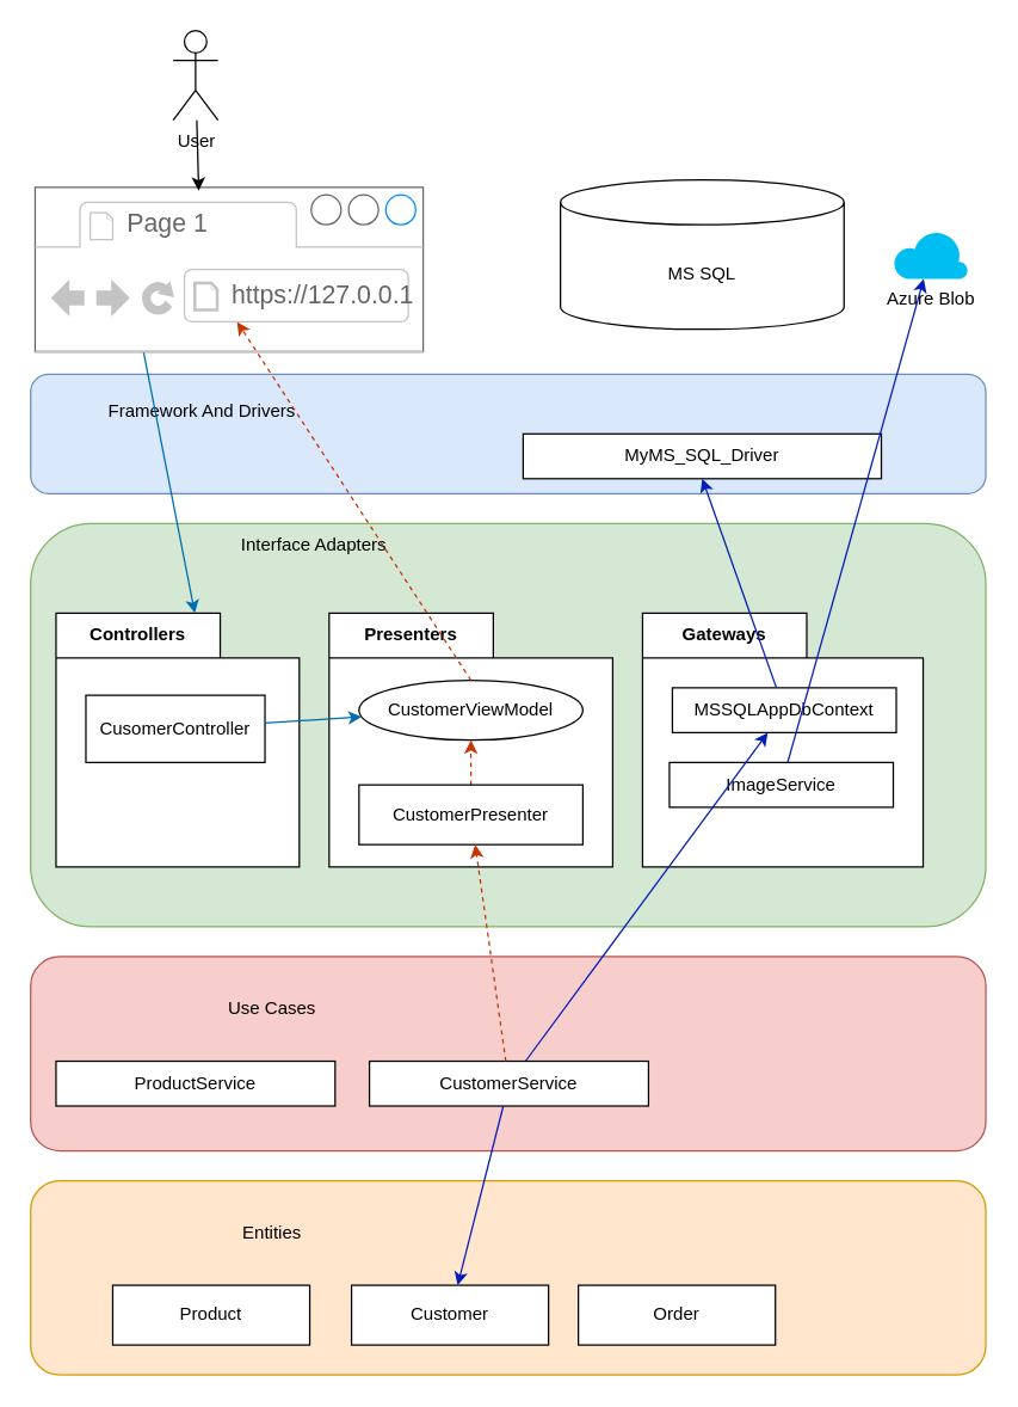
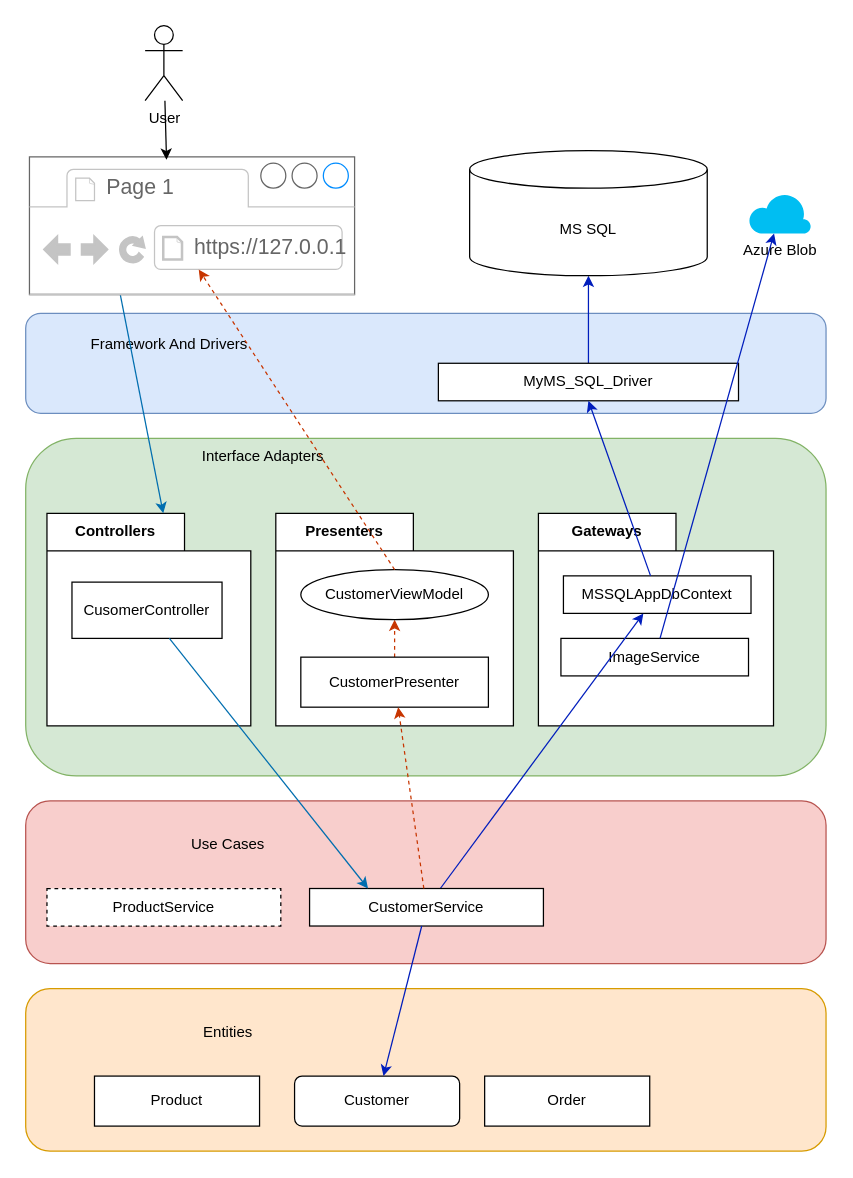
  <mxCell id="0" />
  <mxCell id="1" parent="0" />
  <mxCell id="2" value="" style="rounded=1;whiteSpace=wrap;html=1;fillColor=#d5e8d4;strokeColor=#82b366;" vertex="1" parent="1"><mxGeometry x="20" y="350" width="640" height="270" as="geometry" /></mxCell>
  <mxCell id="3" value="Controllers" style="shape=folder;fontStyle=1;tabWidth=110;tabHeight=30;tabPosition=left;html=1;boundedLbl=1;labelInHeader=1;container=1;collapsible=0;recursiveResize=0;whiteSpace=wrap;" vertex="1" parent="1"><mxGeometry x="37" y="410" width="163" height="170" as="geometry" /></mxCell>
  <mxCell id="4" value="CusomerController" style="rounded=0;whiteSpace=wrap;html=1;" vertex="1" parent="3"><mxGeometry x="20" y="55" width="120" height="45" as="geometry" /></mxCell>
  <mxCell id="5" value="Presenters" style="shape=folder;fontStyle=1;tabWidth=110;tabHeight=30;tabPosition=left;html=1;boundedLbl=1;labelInHeader=1;container=1;collapsible=0;recursiveResize=0;whiteSpace=wrap;" vertex="1" parent="1"><mxGeometry x="220" y="410" width="190" height="170" as="geometry" /></mxCell>
  <mxCell id="6" style="rounded=0;orthogonalLoop=1;jettySize=auto;html=1;fillColor=#fa6800;strokeColor=#C73500;dashed=1;" edge="1" parent="5" source="7" target="8"><mxGeometry relative="1" as="geometry" /></mxCell>
  <mxCell id="7" value="CustomerPresenter" style="html=1;whiteSpace=wrap;" vertex="1" parent="5"><mxGeometry width="150" height="40" relative="1" as="geometry"><mxPoint x="20" y="115" as="offset" /></mxGeometry></mxCell>
  <mxCell id="8" value="CustomerViewModel" style="ellipse;whiteSpace=wrap;html=1;" vertex="1" parent="5"><mxGeometry x="20" y="45" width="150" height="40" as="geometry" /></mxCell>
  <mxCell id="9" value="Gateways" style="shape=folder;fontStyle=1;tabWidth=110;tabHeight=30;tabPosition=left;html=1;boundedLbl=1;labelInHeader=1;container=1;collapsible=0;recursiveResize=0;whiteSpace=wrap;" vertex="1" parent="1"><mxGeometry x="430" y="410" width="188" height="170" as="geometry" /></mxCell>
  <mxCell id="10" value="MSSQLAppDbContext" style="html=1;whiteSpace=wrap;" vertex="1" parent="9"><mxGeometry width="150" height="30" relative="1" as="geometry"><mxPoint x="20" y="50" as="offset" /></mxGeometry></mxCell>
  <mxCell id="11" value="ImageService" style="html=1;whiteSpace=wrap;" vertex="1" parent="9"><mxGeometry x="18" y="100" width="150" height="30" as="geometry" /></mxCell>
  <mxCell id="12" value="Interface Adapters" style="text;html=1;align=center;verticalAlign=middle;whiteSpace=wrap;rounded=0;" vertex="1" parent="1"><mxGeometry x="110" y="350" width="200" height="30" as="geometry" /></mxCell>
  <mxCell id="13" value="" style="rounded=1;whiteSpace=wrap;html=1;fillColor=#dae8fc;strokeColor=#6c8ebf;" vertex="1" parent="1"><mxGeometry x="20" y="250" width="640" height="80" as="geometry" /></mxCell>
  <mxCell id="14" value="Framework And Drivers" style="text;html=1;align=center;verticalAlign=middle;whiteSpace=wrap;rounded=0;" vertex="1" parent="1"><mxGeometry x="35" y="260" width="200" height="30" as="geometry" /></mxCell>
+ <mxCell id="15" style="rounded=0;orthogonalLoop=1;jettySize=auto;html=1;fillColor=#0050ef;strokeColor=#001DBC;" edge="1" parent="1" source="16" target="17"><mxGeometry relative="1" as="geometry" /></mxCell>
  <mxCell id="16" value="MyMS_SQL_Driver" style="rounded=0;whiteSpace=wrap;html=1;" vertex="1" parent="1"><mxGeometry x="350" y="290" width="240" height="30" as="geometry" /></mxCell>
  <mxCell id="17" value="MS SQL" style="shape=cylinder3;whiteSpace=wrap;html=1;boundedLbl=1;backgroundOutline=1;size=15;" vertex="1" parent="1"><mxGeometry x="375" y="120" width="190" height="100" as="geometry" /></mxCell>
  <mxCell id="18" value="User" style="shape=umlActor;verticalLabelPosition=bottom;verticalAlign=top;html=1;outlineConnect=0;" vertex="1" parent="1"><mxGeometry x="115.5" y="20" width="30" height="60" as="geometry" /></mxCell>
  <mxCell id="19" style="rounded=0;orthogonalLoop=1;jettySize=auto;html=1;fillColor=#1ba1e2;strokeColor=#006EAF;exitX=0.323;exitY=0.987;exitDx=0;exitDy=0;exitPerimeter=0;" edge="1" parent="1" source="20"><mxGeometry relative="1" as="geometry"><mxPoint x="104" y="-10" as="sourcePoint" /><mxPoint x="130" y="410" as="targetPoint" /></mxGeometry></mxCell>
  <mxCell id="20" value="" style="strokeWidth=1;shadow=0;dashed=0;align=center;html=1;shape=mxgraph.mockup.containers.browserWindow;rSize=0;strokeColor=#666666;strokeColor2=#008cff;strokeColor3=#c4c4c4;mainText=,;recursiveResize=0;" vertex="1" parent="1"><mxGeometry x="23" y="125" width="212" height="90" as="geometry" /></mxCell>
  <mxCell id="21" value="Page 1" style="strokeWidth=1;shadow=0;dashed=0;align=center;html=1;shape=mxgraph.mockup.containers.anchor;fontSize=17;fontColor=#666666;align=left;whiteSpace=wrap;" vertex="1" parent="20"><mxGeometry x="60" y="12" width="110" height="26" as="geometry" /></mxCell>
  <mxCell id="22" value="https://127.0.0.1" style="strokeWidth=1;shadow=0;dashed=0;align=center;html=1;shape=mxgraph.mockup.containers.anchor;rSize=0;fontSize=17;fontColor=#666666;align=left;" vertex="1" parent="20"><mxGeometry x="130" y="60" width="170" height="26" as="geometry" /></mxCell>
  <mxCell id="23" style="rounded=0;orthogonalLoop=1;jettySize=auto;html=1;entryX=0.517;entryY=0.025;entryDx=0;entryDy=0;entryPerimeter=0;" edge="1" parent="1" source="18" target="20"><mxGeometry relative="1" as="geometry" /></mxCell>
  <mxCell id="24" value="" style="rounded=1;whiteSpace=wrap;html=1;fillColor=#f8cecc;strokeColor=#b85450;" vertex="1" parent="1"><mxGeometry x="20" y="640" width="640" height="130" as="geometry" /></mxCell>
  <mxCell id="25" value="Use Cases" style="text;html=1;align=center;verticalAlign=middle;whiteSpace=wrap;rounded=0;" vertex="1" parent="1"><mxGeometry x="57" y="660" width="250" height="30" as="geometry" /></mxCell>
  <mxCell id="26" style="rounded=0;orthogonalLoop=1;jettySize=auto;html=1;entryX=0.5;entryY=1;entryDx=0;entryDy=0;fillColor=#0050ef;strokeColor=#001DBC;" edge="1" parent="1" source="10" target="16"><mxGeometry relative="1" as="geometry" /></mxCell>
  <mxCell id="27" value="Azure Blob" style="verticalLabelPosition=bottom;html=1;verticalAlign=top;align=center;strokeColor=none;fillColor=#00BEF2;shape=mxgraph.azure.cloud;" vertex="1" parent="1"><mxGeometry x="598" y="153.75" width="50" height="32.5" as="geometry" /></mxCell>
  <mxCell id="28" style="rounded=0;orthogonalLoop=1;jettySize=auto;html=1;fillColor=#0050ef;strokeColor=#001DBC;" edge="1" parent="1" source="11" target="27"><mxGeometry relative="1" as="geometry" /></mxCell>
  <mxCell id="29" style="rounded=0;orthogonalLoop=1;jettySize=auto;html=1;fillColor=#0050ef;strokeColor=#001DBC;" edge="1" parent="1" source="30" target="10"><mxGeometry relative="1" as="geometry" /></mxCell>
  <mxCell id="30" value="CustomerService" style="rounded=0;whiteSpace=wrap;html=1;" vertex="1" parent="1"><mxGeometry x="247" y="710" width="187" height="30" as="geometry" /></mxCell>
- <mxCell id="31" value="ProductService" style="rounded=0;whiteSpace=wrap;html=1;" vertex="1" parent="1"><mxGeometry x="37" y="710" width="187" height="30" as="geometry" /></mxCell>
+ <mxCell id="31" value="ProductService" style="rounded=0;whiteSpace=wrap;html=1;dashed=1;" vertex="1" parent="1"><mxGeometry x="37" y="710" width="187" height="30" as="geometry" /></mxCell>
  <mxCell id="32" value="" style="rounded=1;whiteSpace=wrap;html=1;fillColor=#ffe6cc;strokeColor=#d79b00;" vertex="1" parent="1"><mxGeometry x="20" y="790" width="640" height="130" as="geometry" /></mxCell>
  <mxCell id="33" value="Product" style="rounded=0;whiteSpace=wrap;html=1;" vertex="1" parent="1"><mxGeometry x="75" y="860" width="132" height="40" as="geometry" /></mxCell>
- <mxCell id="34" value="Customer" style="rounded=0;whiteSpace=wrap;html=1;" vertex="1" parent="1"><mxGeometry x="235" y="860" width="132" height="40" as="geometry" /></mxCell>
+ <mxCell id="34" value="Customer" style="whiteSpace=wrap;html=1;rounded=1;" vertex="1" parent="1"><mxGeometry x="235" y="860" width="132" height="40" as="geometry" /></mxCell>
  <mxCell id="35" value="Entities" style="text;html=1;align=center;verticalAlign=middle;whiteSpace=wrap;rounded=0;" vertex="1" parent="1"><mxGeometry x="57" y="810" width="250" height="30" as="geometry" /></mxCell>
  <mxCell id="36" value="Order" style="rounded=0;whiteSpace=wrap;html=1;" vertex="1" parent="1"><mxGeometry x="387" y="860" width="132" height="40" as="geometry" /></mxCell>
  <mxCell id="37" style="rounded=0;orthogonalLoop=1;jettySize=auto;html=1;fillColor=#0050ef;strokeColor=#001DBC;" edge="1" parent="1" source="30" target="34"><mxGeometry relative="1" as="geometry" /></mxCell>
- <mxCell id="38" style="rounded=0;orthogonalLoop=1;jettySize=auto;html=1;fillColor=#1ba1e2;strokeColor=#006EAF;" edge="1" parent="1" source="4" target="8"><mxGeometry relative="1" as="geometry"><mxPoint x="143.323" y="550" as="sourcePoint" /></mxGeometry></mxCell>
+ <mxCell id="38" style="rounded=0;orthogonalLoop=1;jettySize=auto;html=1;entryX=0.25;entryY=0;entryDx=0;entryDy=0;fillColor=#1ba1e2;strokeColor=#006EAF;" edge="1" parent="1" source="4" target="30"><mxGeometry relative="1" as="geometry"><mxPoint x="143.323" y="550" as="sourcePoint" /></mxGeometry></mxCell>
  <mxCell id="39" style="rounded=0;orthogonalLoop=1;jettySize=auto;html=1;fillColor=#fa6800;strokeColor=#C73500;dashed=1;" edge="1" parent="1" source="30" target="7"><mxGeometry relative="1" as="geometry" /></mxCell>
  <mxCell id="40" style="rounded=0;orthogonalLoop=1;jettySize=auto;html=1;dashed=1;fillColor=#fa6800;strokeColor=#C73500;exitX=0.5;exitY=0;exitDx=0;exitDy=0;" edge="1" parent="1" source="8" target="20"><mxGeometry relative="1" as="geometry" /></mxCell>
